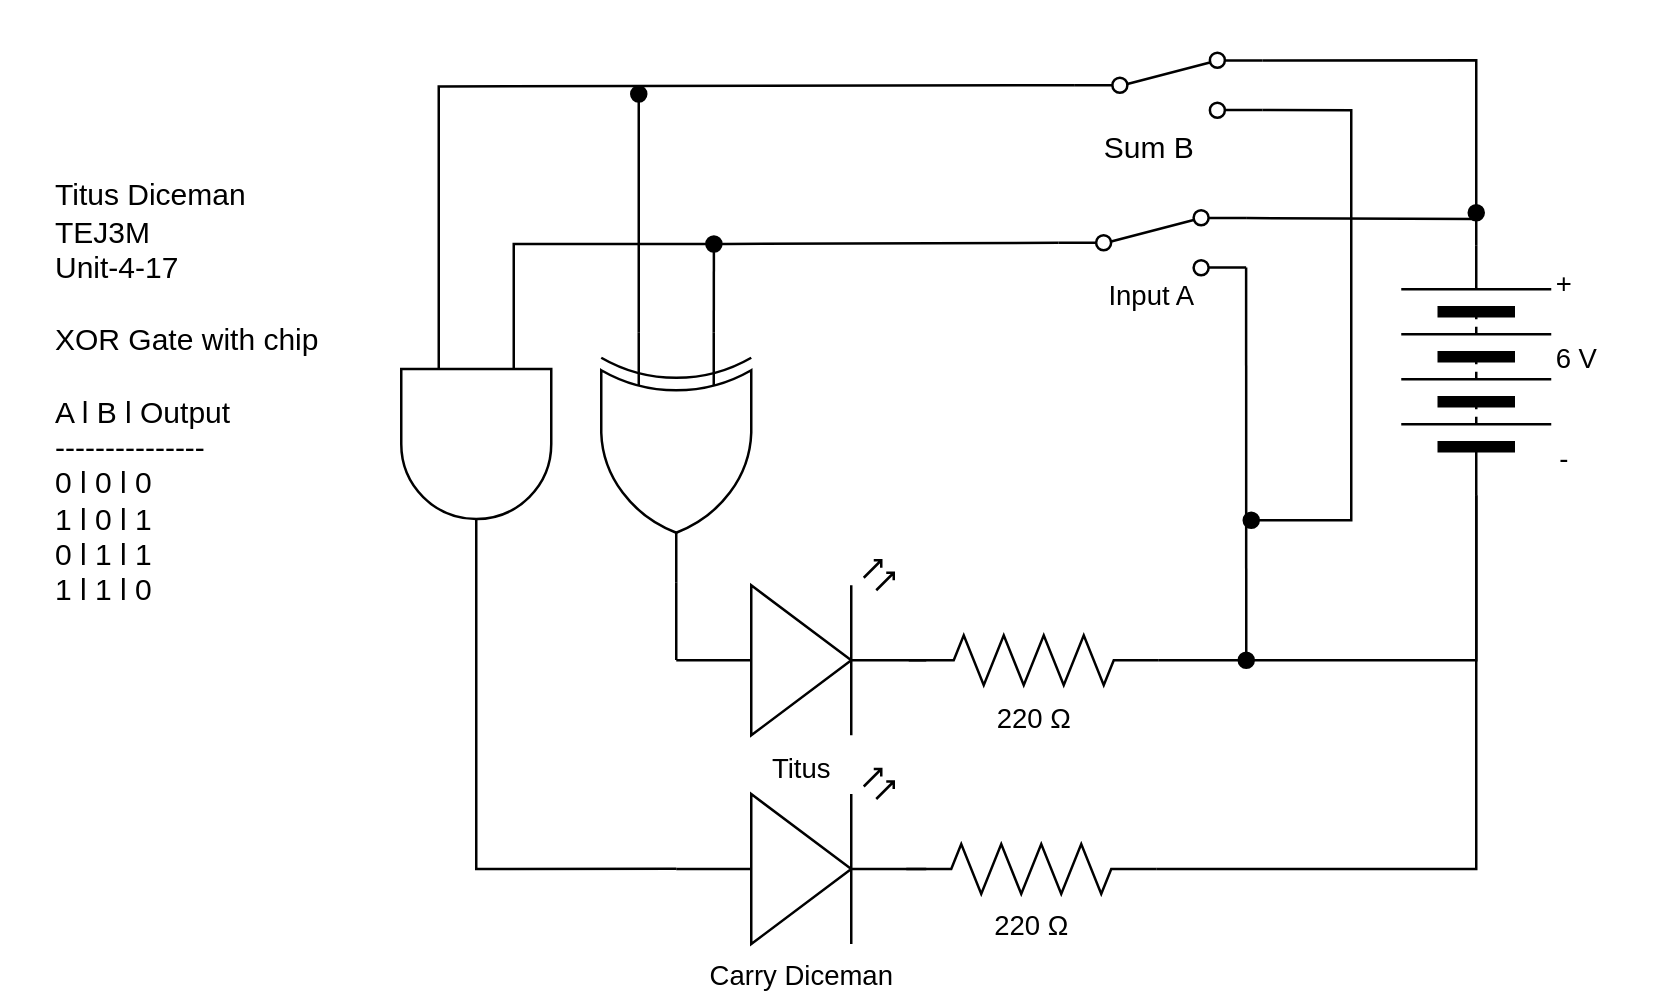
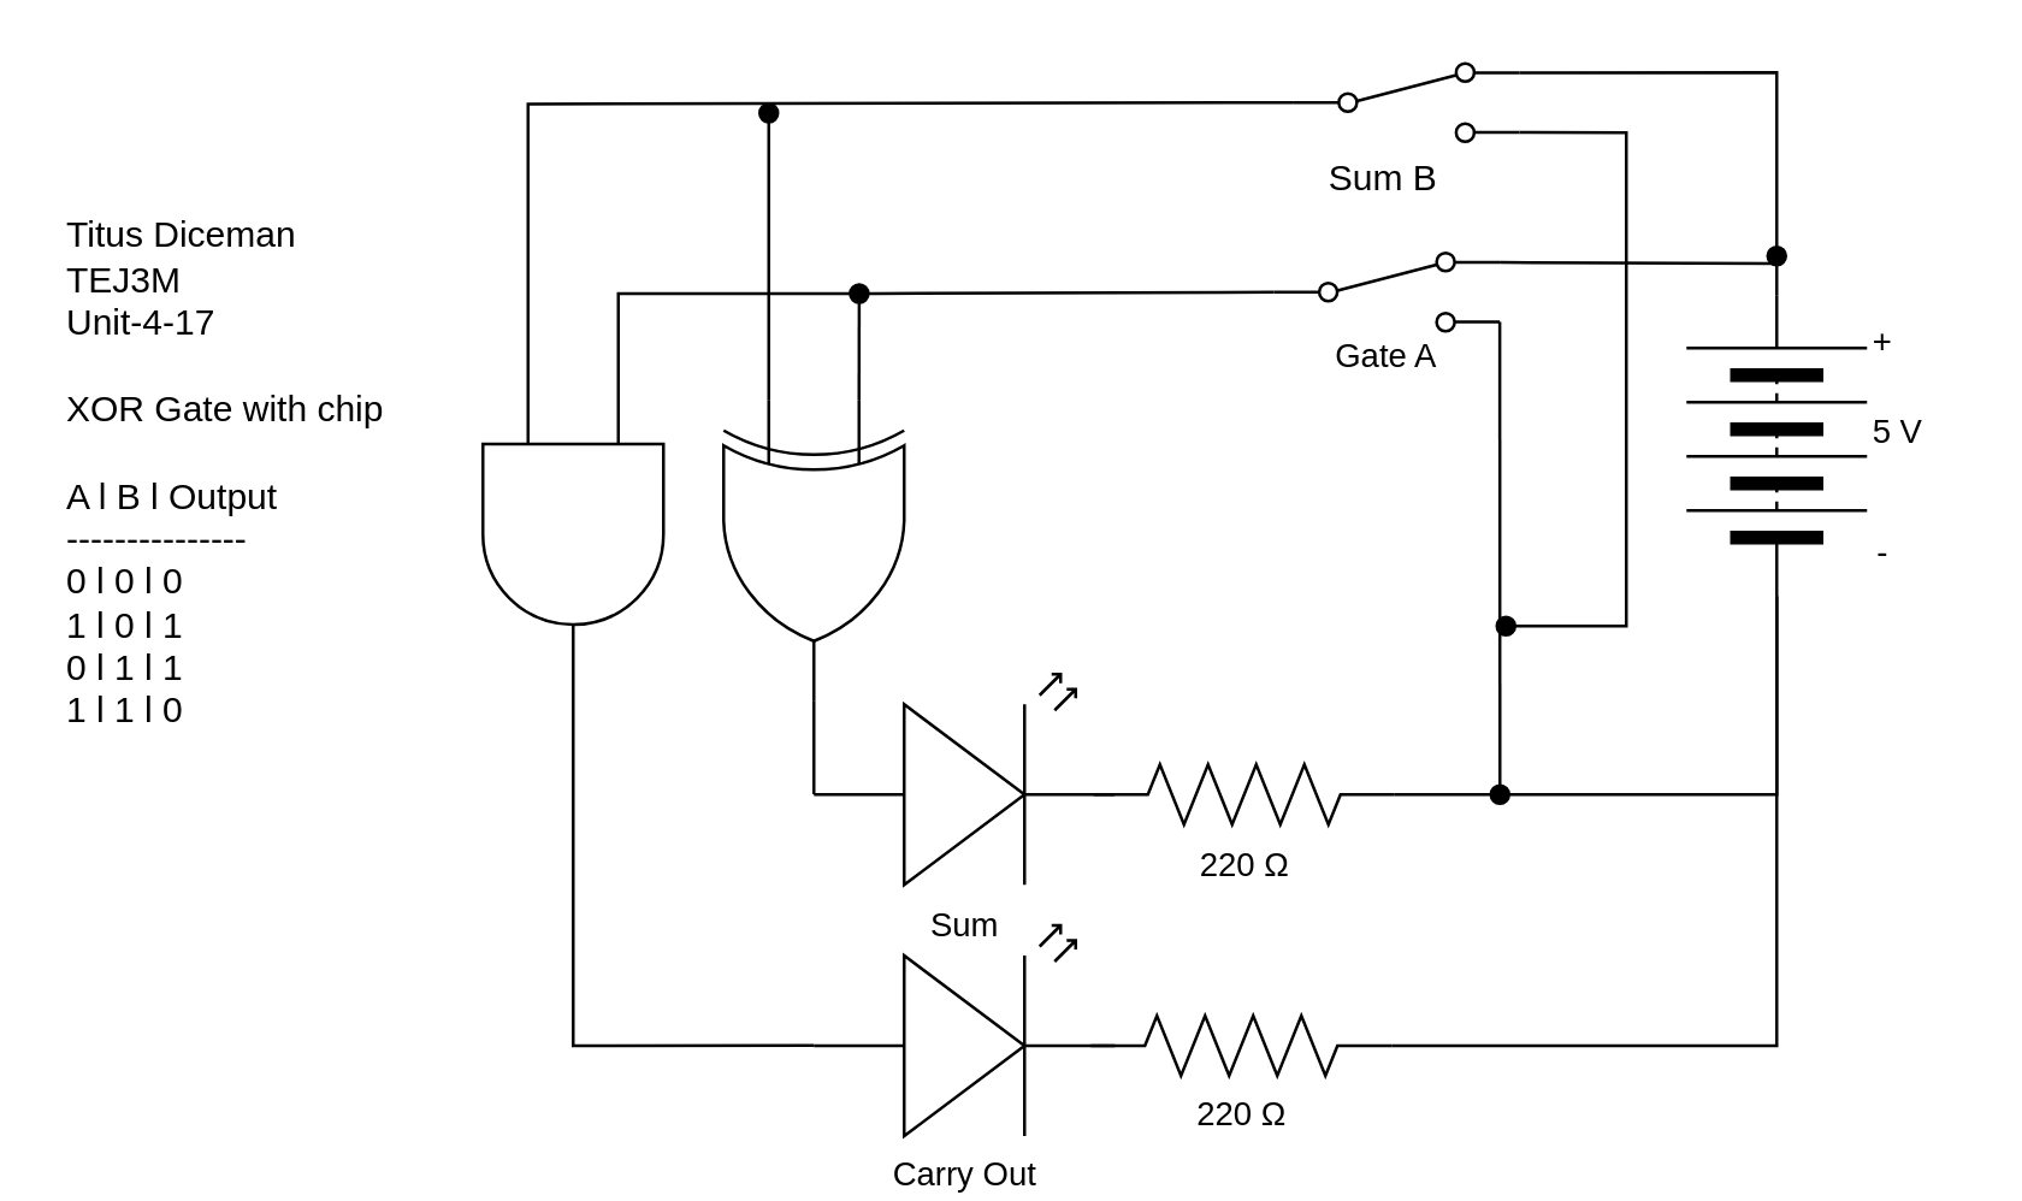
  <mxCell id="0" />
  <mxCell id="1" parent="0" />
  <mxCell id="2" value="Titus Diceman&amp;nbsp;&lt;br&gt;TEJ3M&lt;br&gt;Unit-4-17&lt;br&gt;&lt;br&gt;XOR Gate with chip&lt;br&gt;&lt;br&gt;A l B l Output&lt;br&gt;---------------&lt;br&gt;0 l 0 l 0&lt;br&gt;1 l 0 l 1&lt;br&gt;0 l 1 l 1&lt;br&gt;1 l 1 l 0&amp;nbsp;" style="text;html=1;align=left;verticalAlign=middle;resizable=0;points=[];autosize=1;strokeColor=none;fillColor=none;" parent="1" vertex="1"><mxGeometry x="20" y="62" width="130" height="190" as="geometry" /></mxCell>
  <mxCell id="3" style="edgeStyle=none;shape=connector;rounded=0;html=1;exitX=1;exitY=0.12;exitDx=0;exitDy=0;labelBackgroundColor=default;strokeColor=default;fontFamily=Helvetica;fontSize=11;fontColor=default;endArrow=oval;endFill=1;" parent="1" source="5" edge="1"><mxGeometry relative="1" as="geometry"><mxPoint x="590" y="84.5" as="targetPoint" /><Array as="points"><mxPoint x="590" y="87" /></Array></mxGeometry></mxCell>
  <mxCell id="4" style="edgeStyle=none;shape=connector;rounded=0;html=1;exitX=1;exitY=0.88;exitDx=0;exitDy=0;labelBackgroundColor=default;strokeColor=default;fontFamily=Helvetica;fontSize=11;fontColor=default;endArrow=oval;endFill=1;" parent="1" source="5" edge="1"><mxGeometry relative="1" as="geometry"><mxPoint x="498" y="263.5" as="targetPoint" /></mxGeometry></mxCell>
  <mxCell id="5" value="" style="shape=mxgraph.electrical.electro-mechanical.twoWaySwitch;aspect=fixed;elSwitchState=2;fontFamily=Helvetica;fontSize=11;fontColor=default;" parent="1" vertex="1"><mxGeometry x="422.95" y="83.5" width="75" height="26" as="geometry" /></mxCell>
  <mxCell id="6" style="edgeStyle=none;html=1;exitX=0;exitY=0.57;exitDx=0;exitDy=0;exitPerimeter=0;entryX=1;entryY=0.5;entryDx=0;entryDy=0;entryPerimeter=0;rounded=0;endArrow=none;endFill=0;" parent="1" source="7" target="21" edge="1"><mxGeometry relative="1" as="geometry" /></mxCell>
- <mxCell id="7" value="Titus" style="verticalLabelPosition=bottom;shadow=0;dashed=0;align=center;html=1;verticalAlign=top;shape=mxgraph.electrical.opto_electronics.led_2;pointerEvents=1;fontFamily=Helvetica;fontSize=11;fontColor=default;" parent="1" vertex="1"><mxGeometry x="270" y="223.5" width="100" height="70" as="geometry" /></mxCell>
+ <mxCell id="7" value="Sum" style="verticalLabelPosition=bottom;shadow=0;dashed=0;align=center;html=1;verticalAlign=top;shape=mxgraph.electrical.opto_electronics.led_2;pointerEvents=1;fontFamily=Helvetica;fontSize=11;fontColor=default;" parent="1" vertex="1"><mxGeometry x="270" y="223.5" width="100" height="70" as="geometry" /></mxCell>
  <mxCell id="8" value="" style="pointerEvents=1;verticalLabelPosition=bottom;shadow=0;dashed=0;align=center;html=1;verticalAlign=top;shape=mxgraph.electrical.miscellaneous.batteryStack;fontFamily=Helvetica;fontSize=11;fontColor=default;direction=north;" parent="1" vertex="1"><mxGeometry x="560" y="97.5" width="60" height="100" as="geometry" /></mxCell>
  <mxCell id="9" style="edgeStyle=none;shape=connector;rounded=0;html=1;exitX=1;exitY=0.5;exitDx=0;exitDy=0;exitPerimeter=0;labelBackgroundColor=default;strokeColor=default;fontFamily=Helvetica;fontSize=11;fontColor=default;endArrow=none;endFill=0;entryX=0;entryY=0.5;entryDx=0;entryDy=0;" parent="1" source="10" target="8" edge="1"><mxGeometry relative="1" as="geometry"><mxPoint x="560" y="277.676" as="targetPoint" /><Array as="points"><mxPoint x="590" y="263.5" /></Array></mxGeometry></mxCell>
  <mxCell id="10" value="220&amp;nbsp;Ω" style="pointerEvents=1;verticalLabelPosition=bottom;shadow=0;dashed=0;align=center;html=1;verticalAlign=top;shape=mxgraph.electrical.resistors.resistor_2;fontFamily=Helvetica;fontSize=11;fontColor=default;" parent="1" vertex="1"><mxGeometry x="363" y="253.5" width="100" height="20" as="geometry" /></mxCell>
  <mxCell id="11" value="-" style="text;html=1;align=center;verticalAlign=middle;resizable=0;points=[];autosize=1;strokeColor=none;fillColor=none;fontSize=11;fontFamily=Helvetica;fontColor=default;" parent="1" vertex="1"><mxGeometry x="610" y="167.5" width="30" height="30" as="geometry" /></mxCell>
  <mxCell id="12" value="+" style="text;html=1;align=center;verticalAlign=middle;resizable=0;points=[];autosize=1;strokeColor=none;fillColor=none;fontSize=11;fontFamily=Helvetica;fontColor=default;" parent="1" vertex="1"><mxGeometry x="610" y="97.5" width="30" height="30" as="geometry" /></mxCell>
- <mxCell id="13" value="6 V" style="text;html=1;align=center;verticalAlign=middle;resizable=0;points=[];autosize=1;strokeColor=none;fillColor=none;fontSize=11;fontFamily=Helvetica;fontColor=default;" parent="1" vertex="1"><mxGeometry x="610" y="127.5" width="40" height="30" as="geometry" /></mxCell>
- <mxCell id="14" value="Input A" style="text;html=1;align=center;verticalAlign=middle;resizable=0;points=[];autosize=1;strokeColor=none;fillColor=none;fontSize=11;fontFamily=Helvetica;fontColor=default;" parent="1" vertex="1"><mxGeometry x="430.45" y="102.5" width="60" height="30" as="geometry" /></mxCell>
+ <mxCell id="13" value="5 V" style="text;html=1;align=center;verticalAlign=middle;resizable=0;points=[];autosize=1;strokeColor=none;fillColor=none;fontSize=11;fontFamily=Helvetica;fontColor=default;" parent="1" vertex="1"><mxGeometry x="610" y="127.5" width="40" height="30" as="geometry" /></mxCell>
+ <mxCell id="14" value="Gate A" style="text;html=1;align=center;verticalAlign=middle;resizable=0;points=[];autosize=1;strokeColor=none;fillColor=none;fontSize=11;fontFamily=Helvetica;fontColor=default;" parent="1" vertex="1"><mxGeometry x="430.45" y="102.5" width="60" height="30" as="geometry" /></mxCell>
  <mxCell id="15" style="edgeStyle=none;rounded=0;html=1;exitX=1;exitY=0.12;exitDx=0;exitDy=0;entryX=1;entryY=0.5;entryDx=0;entryDy=0;endArrow=none;endFill=0;" parent="1" source="17" target="8" edge="1"><mxGeometry relative="1" as="geometry"><mxPoint x="600" y="20.5" as="targetPoint" /><Array as="points"><mxPoint x="590" y="23.5" /></Array></mxGeometry></mxCell>
  <mxCell id="16" style="edgeStyle=none;rounded=0;html=1;exitX=1;exitY=0.88;exitDx=0;exitDy=0;endArrow=oval;endFill=1;" parent="1" source="17" edge="1"><mxGeometry relative="1" as="geometry"><mxPoint x="500" y="207.5" as="targetPoint" /><Array as="points"><mxPoint x="540" y="43.5" /><mxPoint x="540" y="207.5" /><mxPoint x="500" y="207.5" /></Array></mxGeometry></mxCell>
  <mxCell id="17" value="" style="shape=mxgraph.electrical.electro-mechanical.twoWaySwitch;aspect=fixed;elSwitchState=2;fontFamily=Helvetica;fontSize=11;fontColor=default;" parent="1" vertex="1"><mxGeometry x="429.45" y="20.5" width="75" height="26" as="geometry" /></mxCell>
  <mxCell id="18" value="Sum B" style="text;html=1;align=center;verticalAlign=middle;resizable=0;points=[];autosize=1;strokeColor=none;fillColor=none;" parent="1" vertex="1"><mxGeometry x="429.45" y="43.5" width="60" height="30" as="geometry" /></mxCell>
  <mxCell id="19" style="edgeStyle=none;rounded=0;html=1;exitX=0;exitY=0.25;exitDx=0;exitDy=0;exitPerimeter=0;endArrow=oval;endFill=1;" edge="1" parent="1" source="21"><mxGeometry relative="1" as="geometry"><mxPoint x="285.056" y="97" as="targetPoint" /></mxGeometry></mxCell>
  <mxCell id="20" style="edgeStyle=none;rounded=0;html=1;exitX=0;exitY=0.75;exitDx=0;exitDy=0;exitPerimeter=0;endArrow=oval;endFill=1;" edge="1" parent="1" source="21"><mxGeometry relative="1" as="geometry"><mxPoint x="255" y="37" as="targetPoint" /></mxGeometry></mxCell>
  <mxCell id="21" value="" style="verticalLabelPosition=bottom;shadow=0;dashed=0;align=center;html=1;verticalAlign=top;shape=mxgraph.electrical.logic_gates.logic_gate;operation=xor;direction=south;" parent="1" vertex="1"><mxGeometry x="240" y="132.5" width="60" height="100" as="geometry" /></mxCell>
  <mxCell id="22" style="edgeStyle=none;rounded=0;html=1;exitX=0;exitY=0.57;exitDx=0;exitDy=0;exitPerimeter=0;endArrow=none;endFill=0;" edge="1" parent="1" source="23" target="28"><mxGeometry relative="1" as="geometry"><mxPoint x="190" y="307" as="targetPoint" /><Array as="points"><mxPoint x="190" y="347" /></Array></mxGeometry></mxCell>
- <mxCell id="23" value="Carry Diceman" style="verticalLabelPosition=bottom;shadow=0;dashed=0;align=center;html=1;verticalAlign=top;shape=mxgraph.electrical.opto_electronics.led_2;pointerEvents=1;fontFamily=Helvetica;fontSize=11;fontColor=default;" vertex="1" parent="1"><mxGeometry x="270" y="307" width="100" height="70" as="geometry" /></mxCell>
+ <mxCell id="23" value="Carry Out" style="verticalLabelPosition=bottom;shadow=0;dashed=0;align=center;html=1;verticalAlign=top;shape=mxgraph.electrical.opto_electronics.led_2;pointerEvents=1;fontFamily=Helvetica;fontSize=11;fontColor=default;" vertex="1" parent="1"><mxGeometry x="270" y="307" width="100" height="70" as="geometry" /></mxCell>
  <mxCell id="24" style="edgeStyle=none;html=1;exitX=1;exitY=0.5;exitDx=0;exitDy=0;exitPerimeter=0;rounded=0;endArrow=none;endFill=0;entryX=0;entryY=0.5;entryDx=0;entryDy=0;" edge="1" parent="1" source="25" target="8"><mxGeometry relative="1" as="geometry"><mxPoint x="590" y="267" as="targetPoint" /><Array as="points"><mxPoint x="590" y="347" /></Array></mxGeometry></mxCell>
  <mxCell id="25" value="220&amp;nbsp;Ω" style="pointerEvents=1;verticalLabelPosition=bottom;shadow=0;dashed=0;align=center;html=1;verticalAlign=top;shape=mxgraph.electrical.resistors.resistor_2;fontFamily=Helvetica;fontSize=11;fontColor=default;" vertex="1" parent="1"><mxGeometry x="362" y="337" width="100" height="20" as="geometry" /></mxCell>
  <mxCell id="26" style="edgeStyle=none;rounded=0;html=1;exitX=0;exitY=0.25;exitDx=0;exitDy=0;exitPerimeter=0;endArrow=none;endFill=0;entryX=0;entryY=0.5;entryDx=0;entryDy=0;" edge="1" parent="1" source="28" target="5"><mxGeometry relative="1" as="geometry"><mxPoint x="205" y="87" as="targetPoint" /><Array as="points"><mxPoint x="205" y="97" /><mxPoint x="290" y="97" /></Array></mxGeometry></mxCell>
  <mxCell id="27" style="edgeStyle=none;rounded=0;html=1;exitX=0;exitY=0.75;exitDx=0;exitDy=0;exitPerimeter=0;entryX=0;entryY=0.5;entryDx=0;entryDy=0;endArrow=none;endFill=0;" edge="1" parent="1" source="28" target="17"><mxGeometry relative="1" as="geometry"><Array as="points"><mxPoint x="175" y="34" /></Array></mxGeometry></mxCell>
  <mxCell id="28" value="" style="verticalLabelPosition=bottom;shadow=0;dashed=0;align=center;html=1;verticalAlign=top;shape=mxgraph.electrical.logic_gates.logic_gate;operation=and;direction=south;" vertex="1" parent="1"><mxGeometry x="160" y="127" width="60" height="100" as="geometry" /></mxCell>
